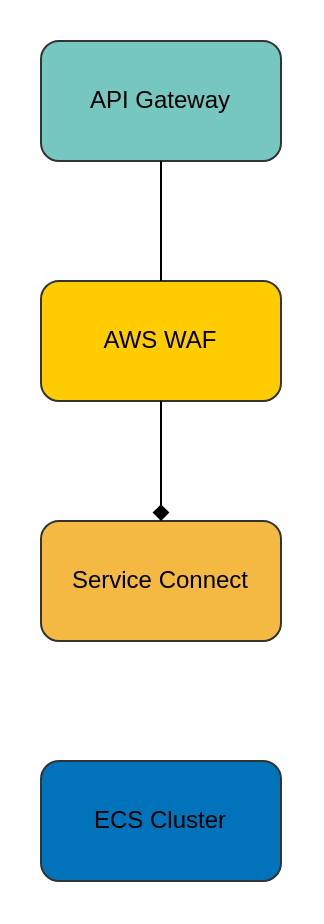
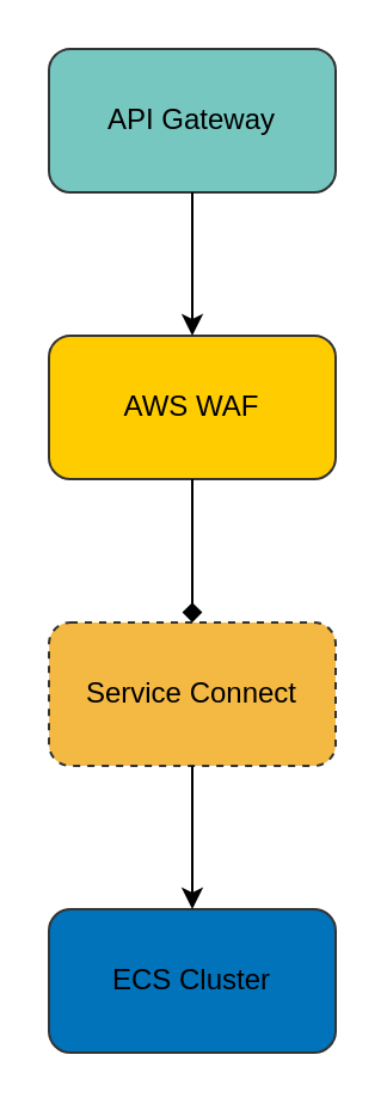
  <mxCell id="0" />
  <mxCell id="1" parent="0" />
  <mxCell id="2" value="API Gateway" style="rounded=1;whiteSpace=wrap;html=1;fillColor=#76c7c0;strokeColor=#333333;" vertex="1" parent="1"><mxGeometry x="20" y="20" width="120" height="60" as="geometry" /></mxCell>
  <mxCell id="3" value="AWS WAF" style="rounded=1;whiteSpace=wrap;html=1;fillColor=#ffcc00;strokeColor=#333333;" vertex="1" parent="1"><mxGeometry x="20" y="140" width="120" height="60" as="geometry" /></mxCell>
- <mxCell id="4" value="Service Connect" style="rounded=1;whiteSpace=wrap;html=1;fillColor=#f4b942;strokeColor=#333333;" vertex="1" parent="1"><mxGeometry x="20" y="260" width="120" height="60" as="geometry" /></mxCell>
+ <mxCell id="4" value="Service Connect" style="rounded=1;whiteSpace=wrap;html=1;fillColor=#f4b942;strokeColor=#333333;dashed=1;" vertex="1" parent="1"><mxGeometry x="20" y="260" width="120" height="60" as="geometry" /></mxCell>
  <mxCell id="5" value="ECS Cluster" style="rounded=1;whiteSpace=wrap;html=1;fillColor=#0073bb;strokeColor=#333333;" vertex="1" parent="1"><mxGeometry x="20" y="380" width="120" height="60" as="geometry" /></mxCell>
- <mxCell id="6" style="edgeStyle=orthogonalEdgeStyle;rounded=0;orthogonalLoop=1;jettySize=auto;endArrow=none;" edge="1" parent="1" source="2" target="3"><mxGeometry relative="1" as="geometry" /></mxCell>
+ <mxCell id="6" style="edgeStyle=orthogonalEdgeStyle;rounded=0;orthogonalLoop=1;jettySize=auto;" edge="1" parent="1" source="2" target="3"><mxGeometry relative="1" as="geometry" /></mxCell>
  <mxCell id="7" style="edgeStyle=orthogonalEdgeStyle;rounded=0;orthogonalLoop=1;jettySize=auto;endArrow=diamond;" edge="1" parent="1" source="3" target="4"><mxGeometry relative="1" as="geometry" /></mxCell>
+ <mxCell id="8" style="edgeStyle=orthogonalEdgeStyle;rounded=0;orthogonalLoop=1;jettySize=auto;" edge="1" parent="1" source="4" target="5"><mxGeometry relative="1" as="geometry" /></mxCell>
